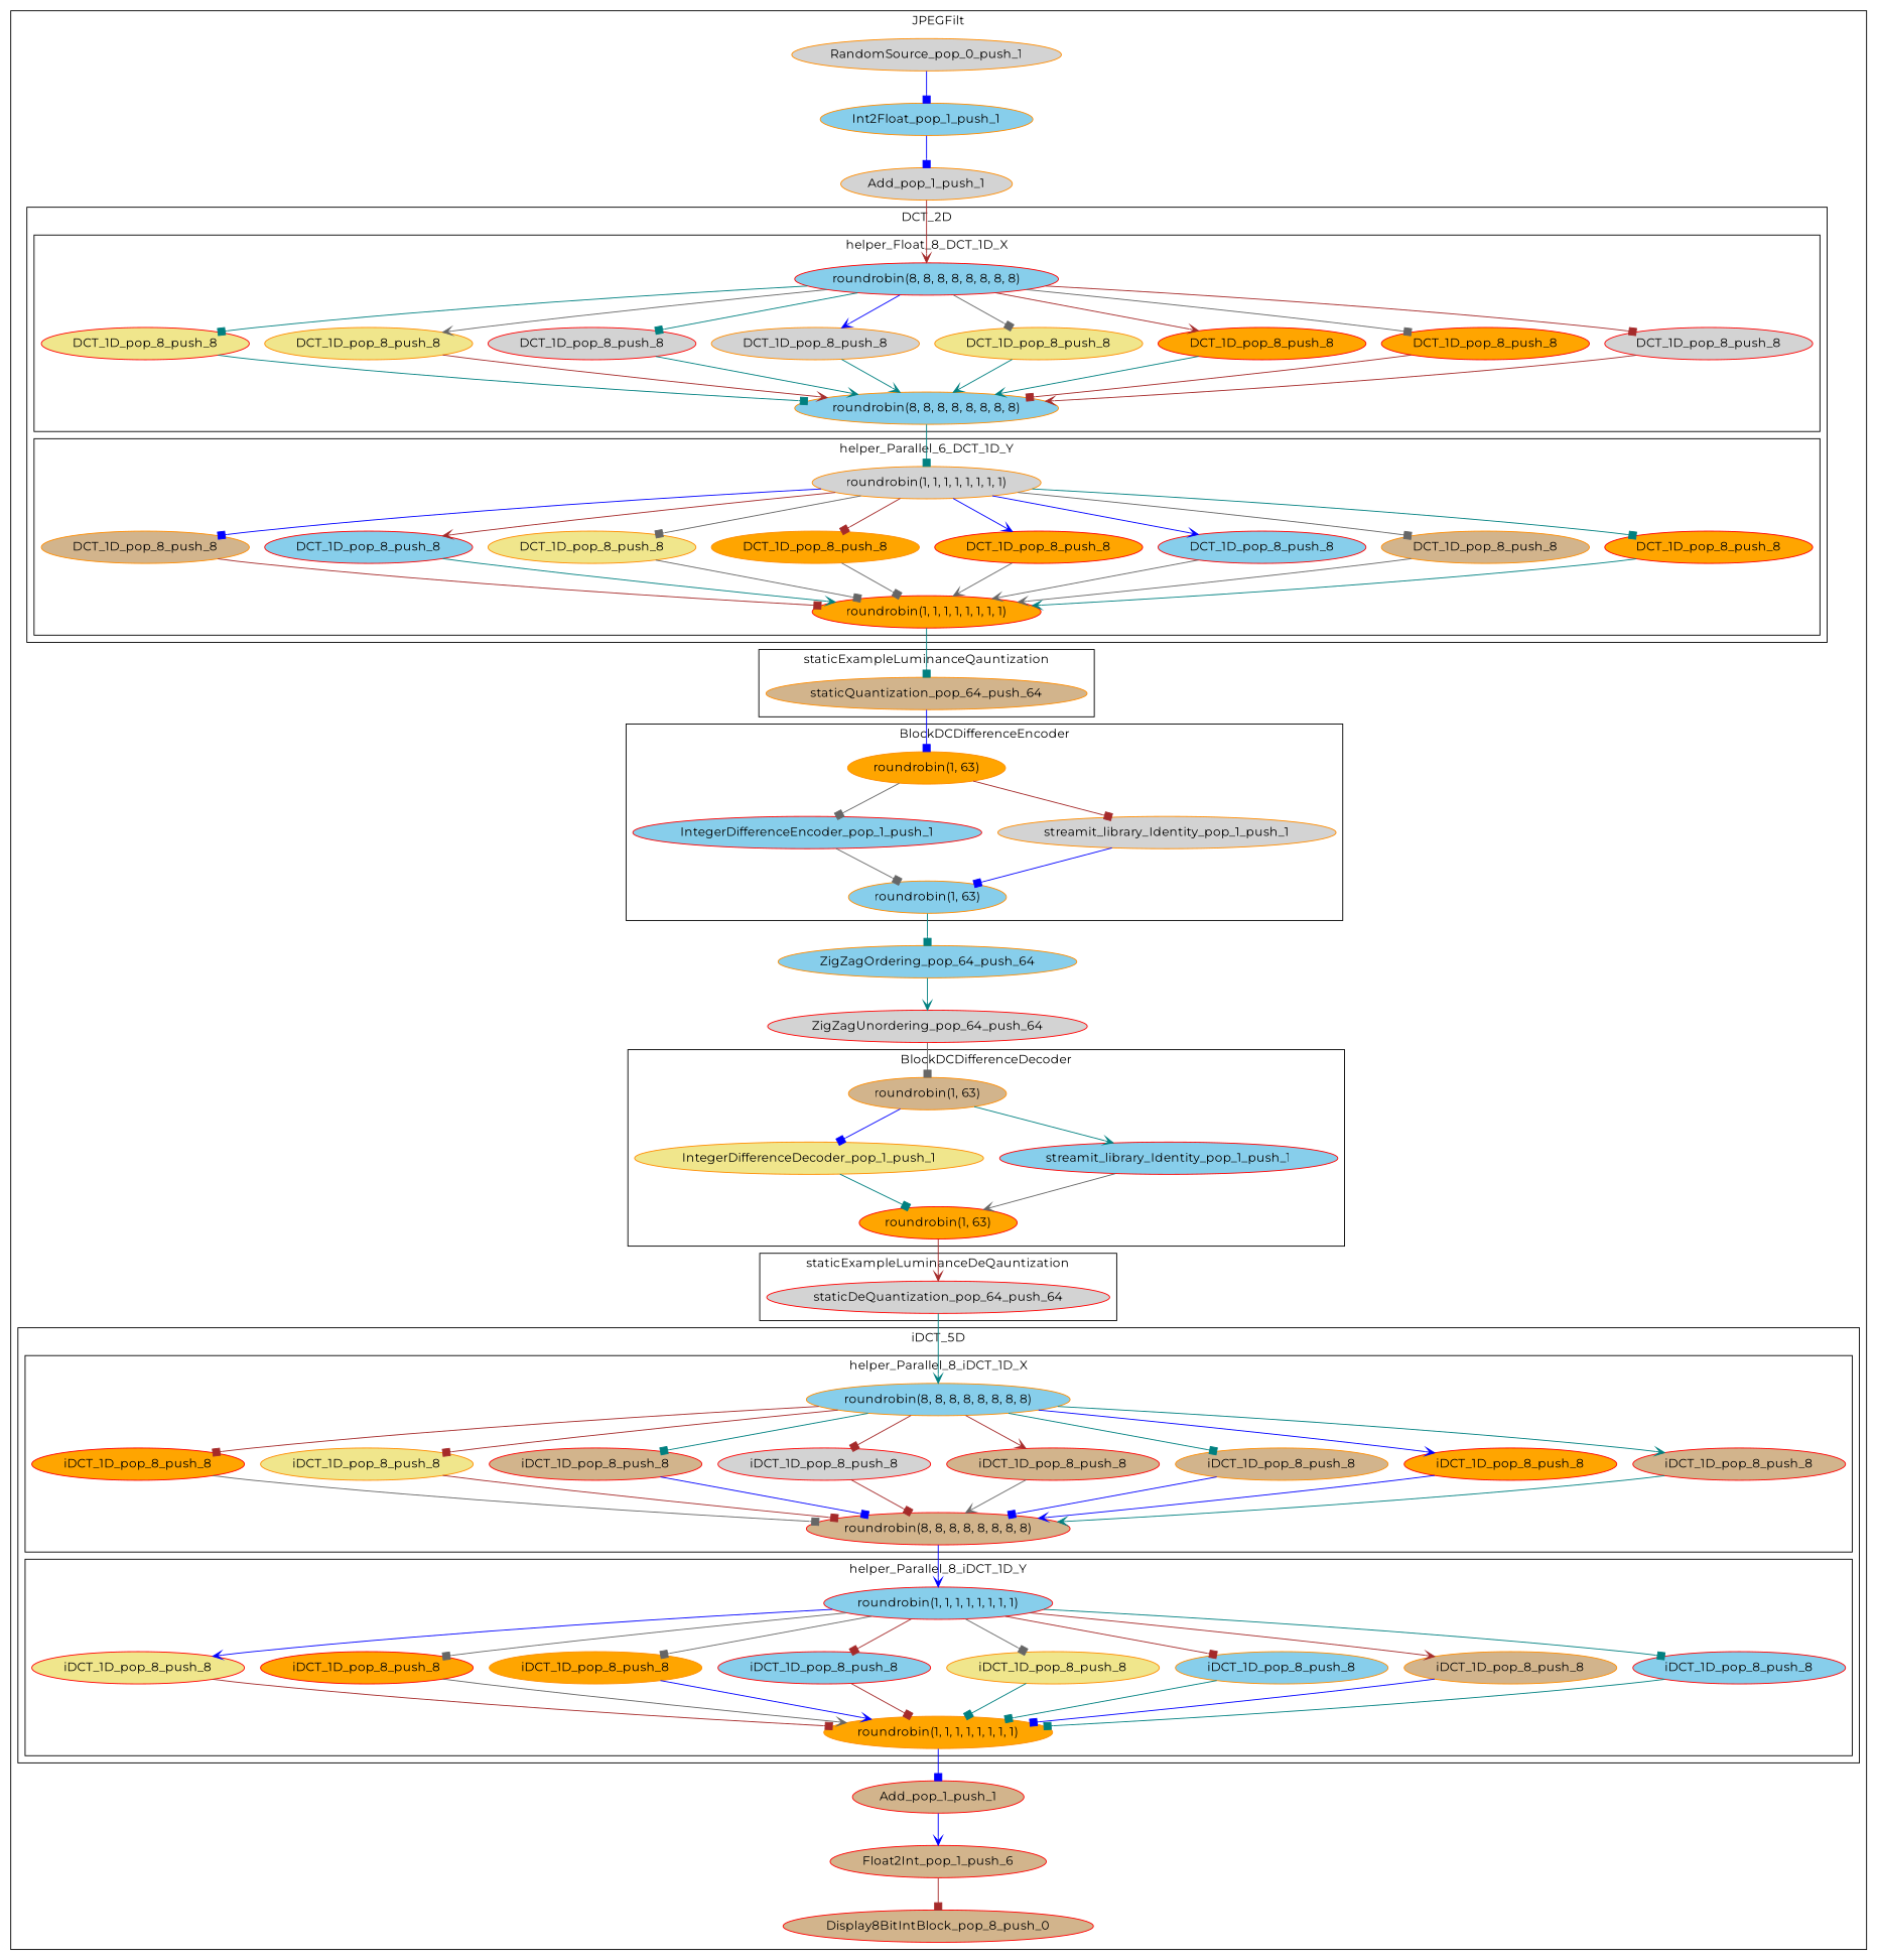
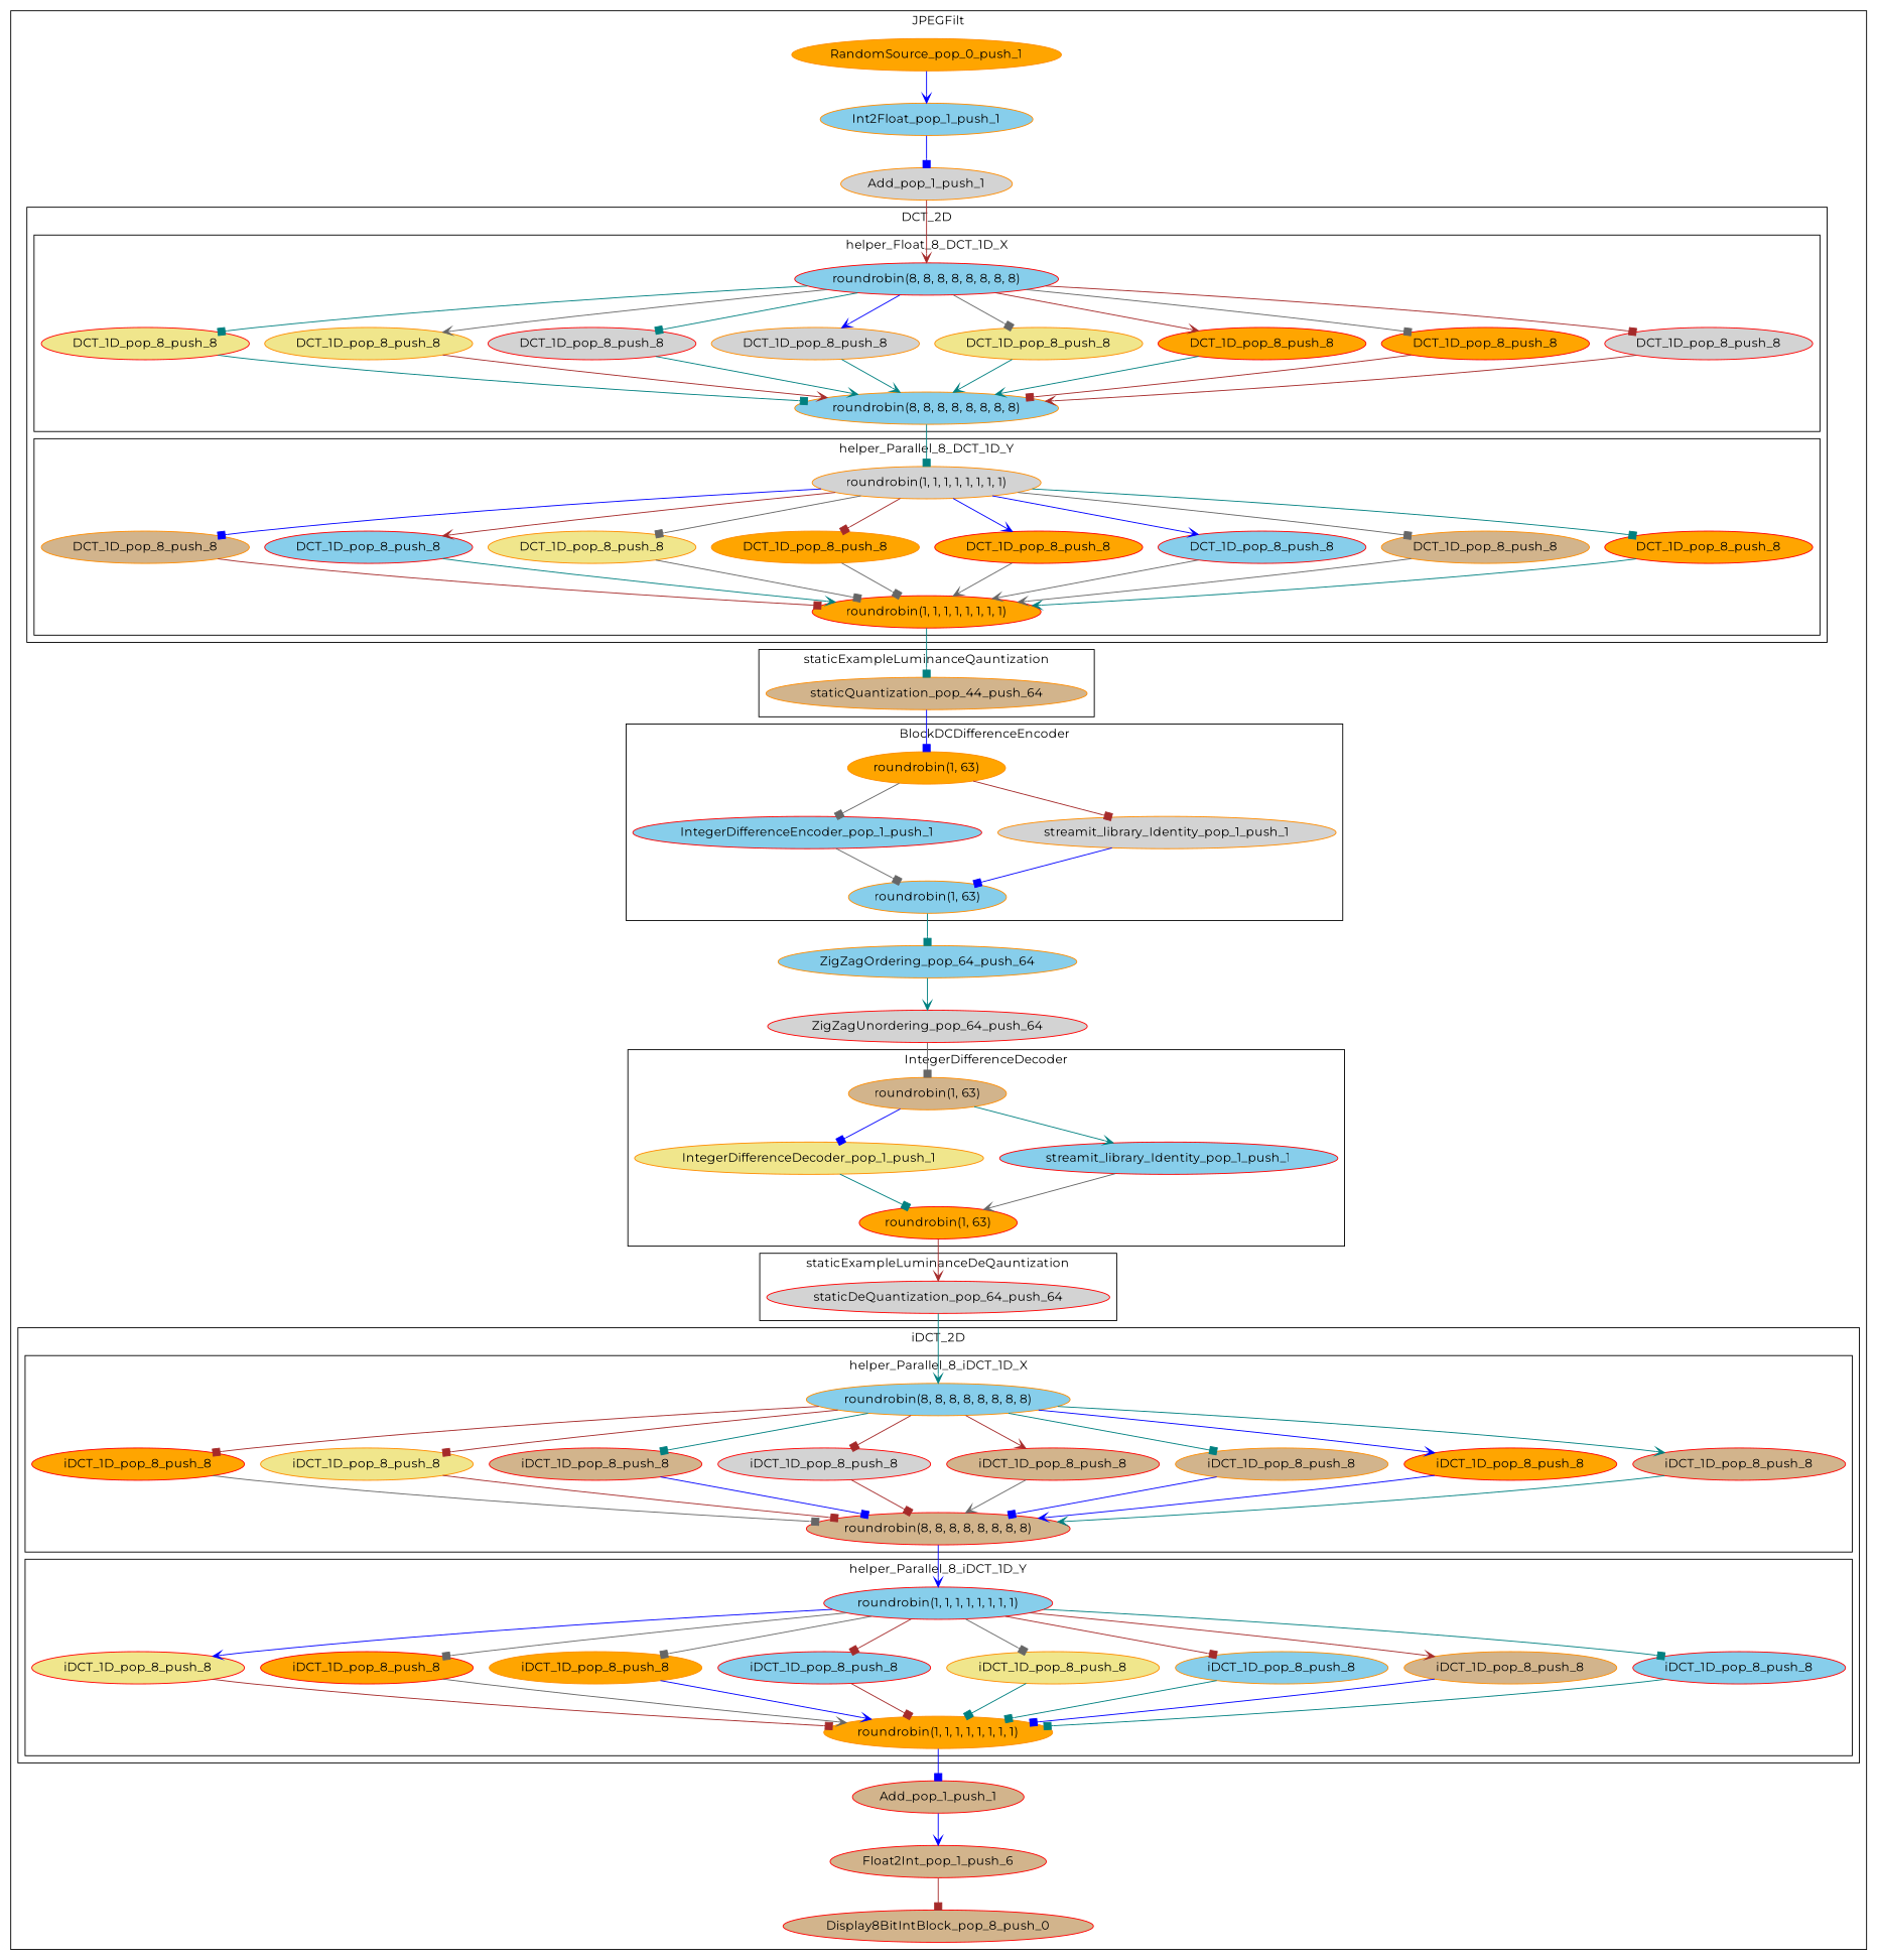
  digraph {
    fontname=Montserrat
    node [color=red fillcolor=skyblue fontname=Montserrat style=filled]
    edge [arrowhead=box color=teal fontname=Montserrat]
    n1 [label="roundrobin(8, 8, 8, 8, 8, 8, 8, 8)"]
    n2 [fillcolor=khaki label=DCT_1D_pop_8_push_8]
    n3 [color=darkorange fillcolor=khaki label=DCT_1D_pop_8_push_8]
    n4 [fillcolor=lightgrey label=DCT_1D_pop_8_push_8]
    n5 [color=darkorange fillcolor=lightgrey label=DCT_1D_pop_8_push_8]
    n6 [color=darkorange fillcolor=khaki label=DCT_1D_pop_8_push_8]
    n7 [fillcolor=orange label=DCT_1D_pop_8_push_8]
    n8 [fillcolor=orange label=DCT_1D_pop_8_push_8]
    n9 [fillcolor=lightgrey label=DCT_1D_pop_8_push_8]
    n10 [color=darkorange label="roundrobin(8, 8, 8, 8, 8, 8, 8, 8)"]
    n11 [fillcolor=orange label="roundrobin(1, 1, 1, 1, 1, 1, 1, 1)"]
    n12 [color=darkorange fillcolor=lightgrey label="roundrobin(1, 1, 1, 1, 1, 1, 1, 1)"]
    n13 [color=darkorange fillcolor=tan label=DCT_1D_pop_8_push_8]
    n14 [label=DCT_1D_pop_8_push_8]
    n15 [color=darkorange fillcolor=khaki label=DCT_1D_pop_8_push_8]
    n16 [color=darkorange fillcolor=orange label=DCT_1D_pop_8_push_8]
    n17 [fillcolor=orange label=DCT_1D_pop_8_push_8]
    n18 [label=DCT_1D_pop_8_push_8]
    n19 [color=darkorange fillcolor=tan label=DCT_1D_pop_8_push_8]
    n20 [fillcolor=orange label=DCT_1D_pop_8_push_8]
-   n21 [color=darkorange fillcolor=tan label=staticQuantization_pop_64_push_64]
+   n21 [color=darkorange fillcolor=tan label=staticQuantization_pop_44_push_64]
    n22 [color=darkorange fillcolor=orange label="roundrobin(1, 63)"]
    n23 [label=IntegerDifferenceEncoder_pop_1_push_1]
    n24 [color=darkorange fillcolor=lightgrey label=streamit_library_Identity_pop_1_push_1]
    n25 [color=darkorange label="roundrobin(1, 63)"]
    n26 [color=darkorange fillcolor=tan label="roundrobin(1, 63)"]
    n27 [color=darkorange fillcolor=khaki label=IntegerDifferenceDecoder_pop_1_push_1]
    n28 [label=streamit_library_Identity_pop_1_push_1]
    n29 [fillcolor=orange label="roundrobin(1, 63)"]
    n30 [fillcolor=lightgrey label=staticDeQuantization_pop_64_push_64]
    n31 [color=darkorange label="roundrobin(8, 8, 8, 8, 8, 8, 8, 8)"]
    n32 [fillcolor=orange label=iDCT_1D_pop_8_push_8]
    n33 [color=darkorange fillcolor=khaki label=iDCT_1D_pop_8_push_8]
    n34 [fillcolor=tan label=iDCT_1D_pop_8_push_8]
    n35 [fillcolor=lightgrey label=iDCT_1D_pop_8_push_8]
    n36 [fillcolor=tan label=iDCT_1D_pop_8_push_8]
    n37 [color=darkorange fillcolor=tan label=iDCT_1D_pop_8_push_8]
    n38 [fillcolor=orange label=iDCT_1D_pop_8_push_8]
    n39 [fillcolor=tan label=iDCT_1D_pop_8_push_8]
    n40 [fillcolor=tan label="roundrobin(8, 8, 8, 8, 8, 8, 8, 8)"]
    n41 [color=darkorange fillcolor=orange label="roundrobin(1, 1, 1, 1, 1, 1, 1, 1)"]
    n42 [label="roundrobin(1, 1, 1, 1, 1, 1, 1, 1)"]
    n43 [fillcolor=khaki label=iDCT_1D_pop_8_push_8]
    n44 [fillcolor=orange label=iDCT_1D_pop_8_push_8]
    n45 [color=darkorange fillcolor=orange label=iDCT_1D_pop_8_push_8]
    n46 [label=iDCT_1D_pop_8_push_8]
    n47 [color=darkorange fillcolor=khaki label=iDCT_1D_pop_8_push_8]
    n48 [color=darkorange label=iDCT_1D_pop_8_push_8]
    n49 [color=darkorange fillcolor=tan label=iDCT_1D_pop_8_push_8]
    n50 [label=iDCT_1D_pop_8_push_8]
-   n51 [color=darkorange fillcolor=lightgrey label=RandomSource_pop_0_push_1]
+   n51 [color=darkorange fillcolor=orange label=RandomSource_pop_0_push_1]
    n52 [color=darkorange label=Int2Float_pop_1_push_1]
    n53 [color=darkorange fillcolor=lightgrey label=Add_pop_1_push_1]
    n54 [color=darkorange label=ZigZagOrdering_pop_64_push_64]
    n55 [fillcolor=lightgrey label=ZigZagUnordering_pop_64_push_64]
    n56 [fillcolor=tan label=Add_pop_1_push_1]
    n57 [fillcolor=tan label=Float2Int_pop_1_push_6]
    n58 [fillcolor=tan label=Display8BitIntBlock_pop_8_push_0]
    subgraph cluster_1 {
      label=JPEGFilt
      n51
      n52
      n53
      n54
      n55
      n56
      n57
      n58
      subgraph cluster_2 {
        label=DCT_2D
        subgraph cluster_3 {
          label=helper_Float_8_DCT_1D_X
          n1
          n2
          n3
          n4
          n5
          n6
          n7
          n8
          n9
          n10
        }
        subgraph cluster_4 {
-         label=helper_Parallel_6_DCT_1D_Y
+         label=helper_Parallel_8_DCT_1D_Y
          n11
          n12
          n13
          n14
          n15
          n16
          n17
          n18
          n19
          n20
        }
      }
      subgraph cluster_5 {
        label=staticExampleLuminanceQauntization
        n21
      }
      subgraph cluster_6 {
        label=BlockDCDifferenceEncoder
        n22
        n23
        n24
        n25
      }
      subgraph cluster_7 {
-       label=BlockDCDifferenceDecoder
+       label=IntegerDifferenceDecoder
        n26
        n27
        n28
        n29
      }
      subgraph cluster_8 {
        label=staticExampleLuminanceDeQauntization
        n30
      }
      subgraph cluster_9 {
-       label=iDCT_5D
+       label=iDCT_2D
        subgraph cluster_10 {
          label=helper_Parallel_8_iDCT_1D_X
          n31
          n32
          n33
          n34
          n35
          n36
          n37
          n38
          n39
          n40
        }
        subgraph cluster_11 {
          label=helper_Parallel_8_iDCT_1D_Y
          n41
          n42
          n43
          n44
          n45
          n46
          n47
          n48
          n49
          n50
        }
      }
    }
    n1 -> n2
    n1 -> n3 [arrowhead=vee color=gray40]
    n1 -> n4
    n1 -> n5 [arrowhead=vee color=blue]
    n1 -> n6 [color=gray40]
    n1 -> n7 [arrowhead=vee color=brown]
    n1 -> n8 [color=gray40]
    n1 -> n9 [color=brown]
    n2 -> n10
    n3 -> n10 [arrowhead=vee color=brown]
    n4 -> n10 [arrowhead=vee]
    n5 -> n10 [arrowhead=vee]
    n6 -> n10 [arrowhead=vee]
    n7 -> n10 [arrowhead=vee]
    n8 -> n10 [color=brown]
    n9 -> n10 [arrowhead=vee color=brown]
    n10 -> n12
    n11 -> n21
    n12 -> n13 [color=blue]
    n12 -> n14 [arrowhead=vee color=brown]
    n12 -> n15 [color=gray40]
    n12 -> n16 [color=brown]
    n12 -> n17 [arrowhead=vee color=blue]
    n12 -> n18 [arrowhead=vee color=blue]
    n12 -> n19 [color=gray40]
    n12 -> n20
    n13 -> n11 [color=brown]
    n14 -> n11 [arrowhead=vee]
    n15 -> n11 [color=gray40]
    n16 -> n11 [color=gray40]
    n17 -> n11 [arrowhead=vee color=gray40]
    n18 -> n11 [arrowhead=vee color=gray40]
    n19 -> n11 [arrowhead=vee color=gray40]
    n20 -> n11 [arrowhead=vee]
    n21 -> n22 [color=blue]
    n22 -> n23 [color=gray40]
    n22 -> n24 [color=brown]
    n23 -> n25 [color=gray40]
    n24 -> n25 [color=blue]
    n25 -> n54
    n26 -> n27 [color=blue]
    n26 -> n28 [arrowhead=vee]
    n27 -> n29
    n28 -> n29 [arrowhead=vee color=gray40]
    n29 -> n30 [arrowhead=vee color=brown]
    n30 -> n31 [arrowhead=vee]
    n31 -> n32 [color=brown]
    n31 -> n33 [color=brown]
    n31 -> n34
    n31 -> n35 [color=brown]
    n31 -> n36 [arrowhead=vee color=brown]
    n31 -> n37
    n31 -> n38 [arrowhead=vee color=blue]
    n31 -> n39 [arrowhead=vee]
    n32 -> n40 [color=gray40]
    n33 -> n40 [color=brown]
    n34 -> n40 [color=blue]
    n35 -> n40 [color=brown]
    n36 -> n40 [arrowhead=vee color=gray40]
    n37 -> n40 [color=blue]
    n38 -> n40 [arrowhead=vee color=blue]
    n39 -> n40 [arrowhead=vee]
    n40 -> n42 [arrowhead=vee color=blue]
    n41 -> n56 [color=blue]
    n42 -> n43 [arrowhead=vee color=blue]
    n42 -> n44 [color=gray40]
    n42 -> n45 [color=gray40]
    n42 -> n46 [color=brown]
    n42 -> n47 [color=gray40]
    n42 -> n48 [color=brown]
    n42 -> n49 [arrowhead=vee color=brown]
    n42 -> n50
    n43 -> n41 [color=brown]
    n44 -> n41 [arrowhead=vee color=gray40]
    n45 -> n41 [arrowhead=vee color=blue]
    n46 -> n41 [color=brown]
    n47 -> n41
    n48 -> n41
    n49 -> n41 [color=blue]
    n50 -> n41
-   n51 -> n52 [color=blue]
+   n51 -> n52 [arrowhead=vee color=blue]
    n52 -> n53 [color=blue]
    n53 -> n1 [arrowhead=vee color=brown]
    n54 -> n55 [arrowhead=vee]
    n55 -> n26 [color=gray40]
    n56 -> n57 [arrowhead=vee color=blue]
    n57 -> n58 [color=brown]
  }
